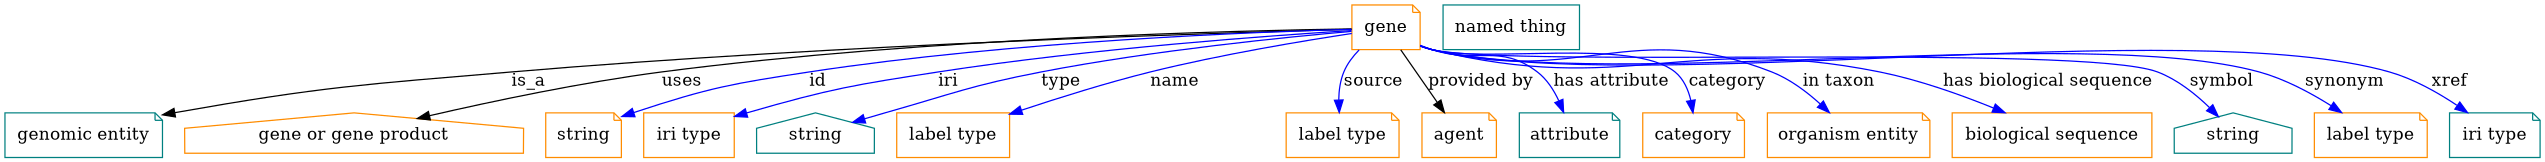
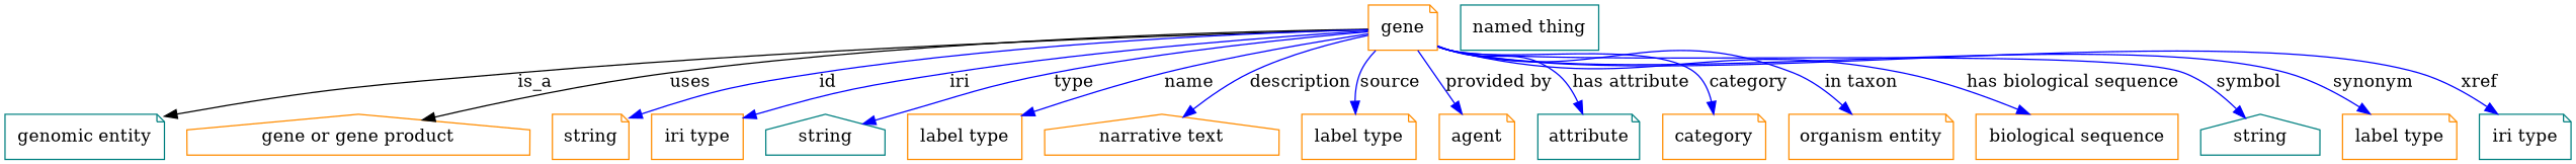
  digraph {
    node [color=darkorange shape=note]
    edge [color=blue style=solid]
    n1 [height=0.5 label=gene width=0.75827]
    "genomic entity" [color=teal height=0.5 width=1.7693]
    "gene or gene product" [height=0.5 shape=house width=2.3651]
    n4 [height=0.5 label=string width=0.84854]
    n5 [height=0.5 label="iri type" shape=box width=1.011]
    n6 [color=teal height=0.5 label=string shape=house width=0.84854]
    n7 [height=0.5 label="label type" shape=box width=1.2638]
+   n8 [height=0.5 label="narrative text" shape=house width=1.6068]
    n9 [height=0.5 label="label type" width=1.2638]
    n10 [height=0.5 label=agent width=0.83048]
    n11 [color=teal height=0.5 label=attribute width=1.1193]
    category [height=0.5 width=1.1374]
    n13 [height=0.5 label="organism entity" width=1.8234]
    n14 [height=0.5 label="biological sequence" shape=box width=2.2387]
    n15 [color=teal height=0.5 label=string shape=house width=0.84854]
    n16 [height=0.5 label="label type" width=1.2638]
    n17 [color=teal height=0.5 label="iri type" width=1.011]
    n18 [color=teal height=0.5 label="named thing" shape=box width=1.5346]
    n1 -> "genomic entity" [label=is_a color="" style=""]
    n1 -> "gene or gene product" [label=uses color="" style=""]
    n1 -> n4 [label=id]
    n1 -> n5 [label=iri]
    n1 -> n6 [label=type]
    n1 -> n7 [label=name]
+   n1 -> n8 [label=description]
    n1 -> n9 [label=source]
-   n1 -> n10 [color=black label="provided by"]
+   n1 -> n10 [label="provided by"]
    n1 -> n11 [label="has attribute"]
    n1 -> category [label=category]
    n1 -> n13 [label="in taxon"]
    n1 -> n14 [label="has biological sequence"]
    n1 -> n15 [label=symbol]
    n1 -> n16 [label=synonym]
    n1 -> n17 [label=xref]
  }
